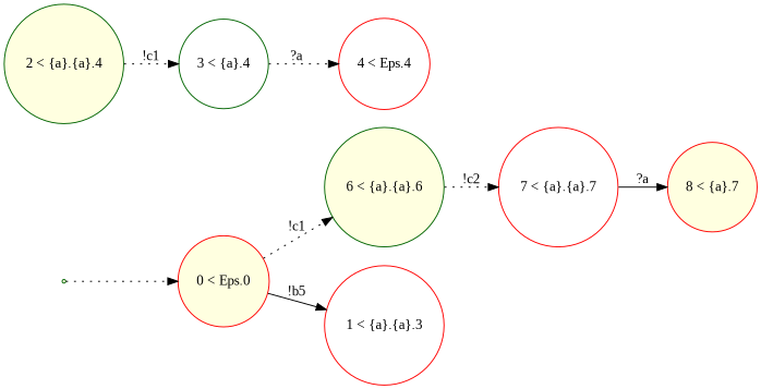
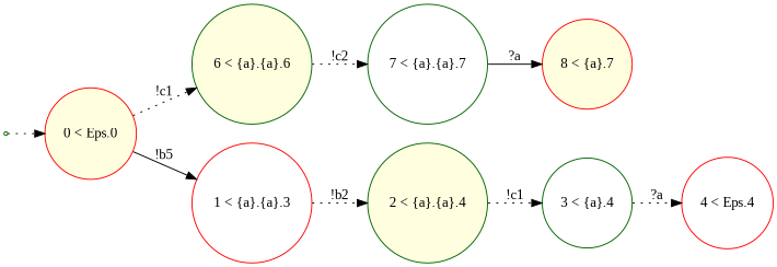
  digraph {
    fontname="Liberation Serif"
    rankdir=LR
    node [color=darkgreen fillcolor=lightyellow fontname="Liberation Serif" shape=circle style=filled]
    edge [fontname="Liberation Serif" style=dotted]
    ENTRY [shape=point]
    n2 [color=red label="0 < Eps.0\n"]
    n3 [label="6 < {a}.{a}.6\n"]
    n4 [color=red fillcolor=white label="1 < {a}.{a}.3\n"]
-   n5 [color=red fillcolor=white label="7 < {a}.{a}.7\n"]
+   n5 [fillcolor=white label="7 < {a}.{a}.7\n"]
    n6 [color=red label="8 < {a}.7\n"]
    n7 [label="2 < {a}.{a}.4\n"]
    n8 [fillcolor=white label="3 < {a}.4\n"]
    n9 [color=red fillcolor=white label="4 < Eps.4\n"]
    ENTRY -> n2
    n2 -> n3 [label="!c1"]
    n2 -> n4 [label="!b5" style=solid]
    n3 -> n5 [label="!c2"]
+   n4 -> n7 [label="!b2"]
    n5 -> n6 [label="?a" style=solid]
    n7 -> n8 [label="!c1"]
    n8 -> n9 [label="?a"]
  }
